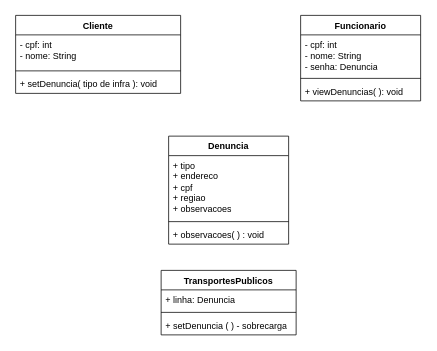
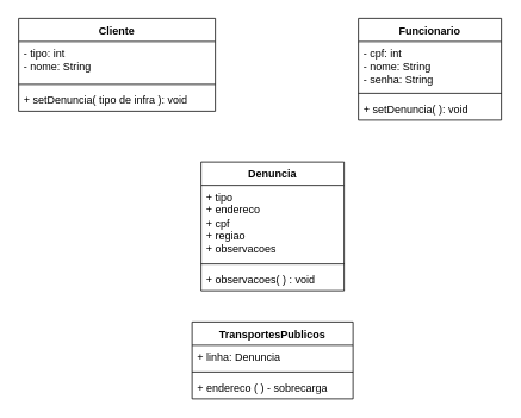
  <mxCell id="0" />
  <mxCell id="1" parent="0" />
  <mxCell id="2" value="Cliente" style="swimlane;fontStyle=1;align=center;verticalAlign=top;childLayout=stackLayout;horizontal=1;startSize=26;horizontalStack=0;resizeParent=1;resizeParentMax=0;resizeLast=0;collapsible=1;marginBottom=0;whiteSpace=wrap;html=1;" vertex="1" parent="1"><mxGeometry x="20" y="20" width="220" height="104" as="geometry"><mxRectangle x="140" y="280" width="80" height="30" as="alternateBounds" /></mxGeometry></mxCell>
- <mxCell id="3" value="- cpf: int&lt;br&gt;- nome: String" style="text;strokeColor=none;fillColor=none;align=left;verticalAlign=top;spacingLeft=4;spacingRight=4;overflow=hidden;rotatable=0;points=[[0,0.5],[1,0.5]];portConstraint=eastwest;whiteSpace=wrap;html=1;" vertex="1" parent="2"><mxGeometry y="26" width="220" height="44" as="geometry" /></mxCell>
+ <mxCell id="3" value="- tipo: int&lt;br&gt;- nome: String" style="text;strokeColor=none;fillColor=none;align=left;verticalAlign=top;spacingLeft=4;spacingRight=4;overflow=hidden;rotatable=0;points=[[0,0.5],[1,0.5]];portConstraint=eastwest;whiteSpace=wrap;html=1;" vertex="1" parent="2"><mxGeometry y="26" width="220" height="44" as="geometry" /></mxCell>
  <mxCell id="4" value="" style="line;strokeWidth=1;fillColor=none;align=left;verticalAlign=middle;spacingTop=-1;spacingLeft=3;spacingRight=3;rotatable=0;labelPosition=right;points=[];portConstraint=eastwest;strokeColor=inherit;" vertex="1" parent="2"><mxGeometry y="70" width="220" height="8" as="geometry" /></mxCell>
  <mxCell id="5" value="+ setDenuncia( tipo de infra ): void" style="text;strokeColor=none;fillColor=none;align=left;verticalAlign=top;spacingLeft=4;spacingRight=4;overflow=hidden;rotatable=0;points=[[0,0.5],[1,0.5]];portConstraint=eastwest;whiteSpace=wrap;html=1;" vertex="1" parent="2"><mxGeometry y="78" width="220" height="26" as="geometry" /></mxCell>
  <mxCell id="6" value="Funcionario" style="swimlane;fontStyle=1;align=center;verticalAlign=top;childLayout=stackLayout;horizontal=1;startSize=26;horizontalStack=0;resizeParent=1;resizeParentMax=0;resizeLast=0;collapsible=1;marginBottom=0;whiteSpace=wrap;html=1;" vertex="1" parent="1"><mxGeometry x="400" y="20" width="160" height="114" as="geometry" /></mxCell>
- <mxCell id="7" value="- cpf: int&lt;br&gt;- nome: String&lt;br&gt;- senha: Denuncia" style="text;strokeColor=none;fillColor=none;align=left;verticalAlign=top;spacingLeft=4;spacingRight=4;overflow=hidden;rotatable=0;points=[[0,0.5],[1,0.5]];portConstraint=eastwest;whiteSpace=wrap;html=1;" vertex="1" parent="6"><mxGeometry y="26" width="160" height="54" as="geometry" /></mxCell>
+ <mxCell id="7" value="- cpf: int&lt;br&gt;- nome: String&lt;br&gt;- senha: String" style="text;strokeColor=none;fillColor=none;align=left;verticalAlign=top;spacingLeft=4;spacingRight=4;overflow=hidden;rotatable=0;points=[[0,0.5],[1,0.5]];portConstraint=eastwest;whiteSpace=wrap;html=1;" vertex="1" parent="6"><mxGeometry y="26" width="160" height="54" as="geometry" /></mxCell>
  <mxCell id="8" value="" style="line;strokeWidth=1;fillColor=none;align=left;verticalAlign=middle;spacingTop=-1;spacingLeft=3;spacingRight=3;rotatable=0;labelPosition=right;points=[];portConstraint=eastwest;strokeColor=inherit;" vertex="1" parent="6"><mxGeometry y="80" width="160" height="8" as="geometry" /></mxCell>
- <mxCell id="9" value="+ viewDenuncias( ): void" style="text;strokeColor=none;fillColor=none;align=left;verticalAlign=top;spacingLeft=4;spacingRight=4;overflow=hidden;rotatable=0;points=[[0,0.5],[1,0.5]];portConstraint=eastwest;whiteSpace=wrap;html=1;" vertex="1" parent="6"><mxGeometry y="88" width="160" height="26" as="geometry" /></mxCell>
+ <mxCell id="9" value="+ setDenuncia( ): void" style="text;strokeColor=none;fillColor=none;align=left;verticalAlign=top;spacingLeft=4;spacingRight=4;overflow=hidden;rotatable=0;points=[[0,0.5],[1,0.5]];portConstraint=eastwest;whiteSpace=wrap;html=1;" vertex="1" parent="6"><mxGeometry y="88" width="160" height="26" as="geometry" /></mxCell>
  <mxCell id="10" value="Denuncia" style="swimlane;fontStyle=1;align=center;verticalAlign=top;childLayout=stackLayout;horizontal=1;startSize=26;horizontalStack=0;resizeParent=1;resizeParentMax=0;resizeLast=0;collapsible=1;marginBottom=0;whiteSpace=wrap;html=1;" vertex="1" parent="1"><mxGeometry x="224" y="181" width="160" height="144" as="geometry" /></mxCell>
  <mxCell id="11" value="+ tipo&lt;br&gt;+ endereco&lt;br&gt;+ cpf&lt;br&gt;+ regiao&lt;br&gt;+ observacoes" style="text;strokeColor=none;fillColor=none;align=left;verticalAlign=top;spacingLeft=4;spacingRight=4;overflow=hidden;rotatable=0;points=[[0,0.5],[1,0.5]];portConstraint=eastwest;whiteSpace=wrap;html=1;" vertex="1" parent="10"><mxGeometry y="26" width="160" height="84" as="geometry" /></mxCell>
  <mxCell id="12" value="" style="line;strokeWidth=1;fillColor=none;align=left;verticalAlign=middle;spacingTop=-1;spacingLeft=3;spacingRight=3;rotatable=0;labelPosition=right;points=[];portConstraint=eastwest;strokeColor=inherit;" vertex="1" parent="10"><mxGeometry y="110" width="160" height="8" as="geometry" /></mxCell>
  <mxCell id="13" value="+ observacoes( ) : void" style="text;strokeColor=none;fillColor=none;align=left;verticalAlign=top;spacingLeft=4;spacingRight=4;overflow=hidden;rotatable=0;points=[[0,0.5],[1,0.5]];portConstraint=eastwest;whiteSpace=wrap;html=1;" vertex="1" parent="10"><mxGeometry y="118" width="160" height="26" as="geometry" /></mxCell>
  <mxCell id="14" value="TransportesPublicos" style="swimlane;fontStyle=1;align=center;verticalAlign=top;childLayout=stackLayout;horizontal=1;startSize=26;horizontalStack=0;resizeParent=1;resizeParentMax=0;resizeLast=0;collapsible=1;marginBottom=0;whiteSpace=wrap;html=1;" vertex="1" parent="1"><mxGeometry x="214" y="360" width="180" height="86" as="geometry" /></mxCell>
  <mxCell id="15" value="+ linha: Denuncia" style="text;strokeColor=none;fillColor=none;align=left;verticalAlign=top;spacingLeft=4;spacingRight=4;overflow=hidden;rotatable=0;points=[[0,0.5],[1,0.5]];portConstraint=eastwest;whiteSpace=wrap;html=1;" vertex="1" parent="14"><mxGeometry y="26" width="180" height="26" as="geometry" /></mxCell>
  <mxCell id="16" value="" style="line;strokeWidth=1;fillColor=none;align=left;verticalAlign=middle;spacingTop=-1;spacingLeft=3;spacingRight=3;rotatable=0;labelPosition=right;points=[];portConstraint=eastwest;strokeColor=inherit;" vertex="1" parent="14"><mxGeometry y="52" width="180" height="8" as="geometry" /></mxCell>
- <mxCell id="17" value="+ setDenuncia ( ) - sobrecarga" style="text;strokeColor=none;fillColor=none;align=left;verticalAlign=top;spacingLeft=4;spacingRight=4;overflow=hidden;rotatable=0;points=[[0,0.5],[1,0.5]];portConstraint=eastwest;whiteSpace=wrap;html=1;" vertex="1" parent="14"><mxGeometry y="60" width="180" height="26" as="geometry" /></mxCell>
+ <mxCell id="17" value="+ endereco ( ) - sobrecarga" style="text;strokeColor=none;fillColor=none;align=left;verticalAlign=top;spacingLeft=4;spacingRight=4;overflow=hidden;rotatable=0;points=[[0,0.5],[1,0.5]];portConstraint=eastwest;whiteSpace=wrap;html=1;" vertex="1" parent="14"><mxGeometry y="60" width="180" height="26" as="geometry" /></mxCell>
